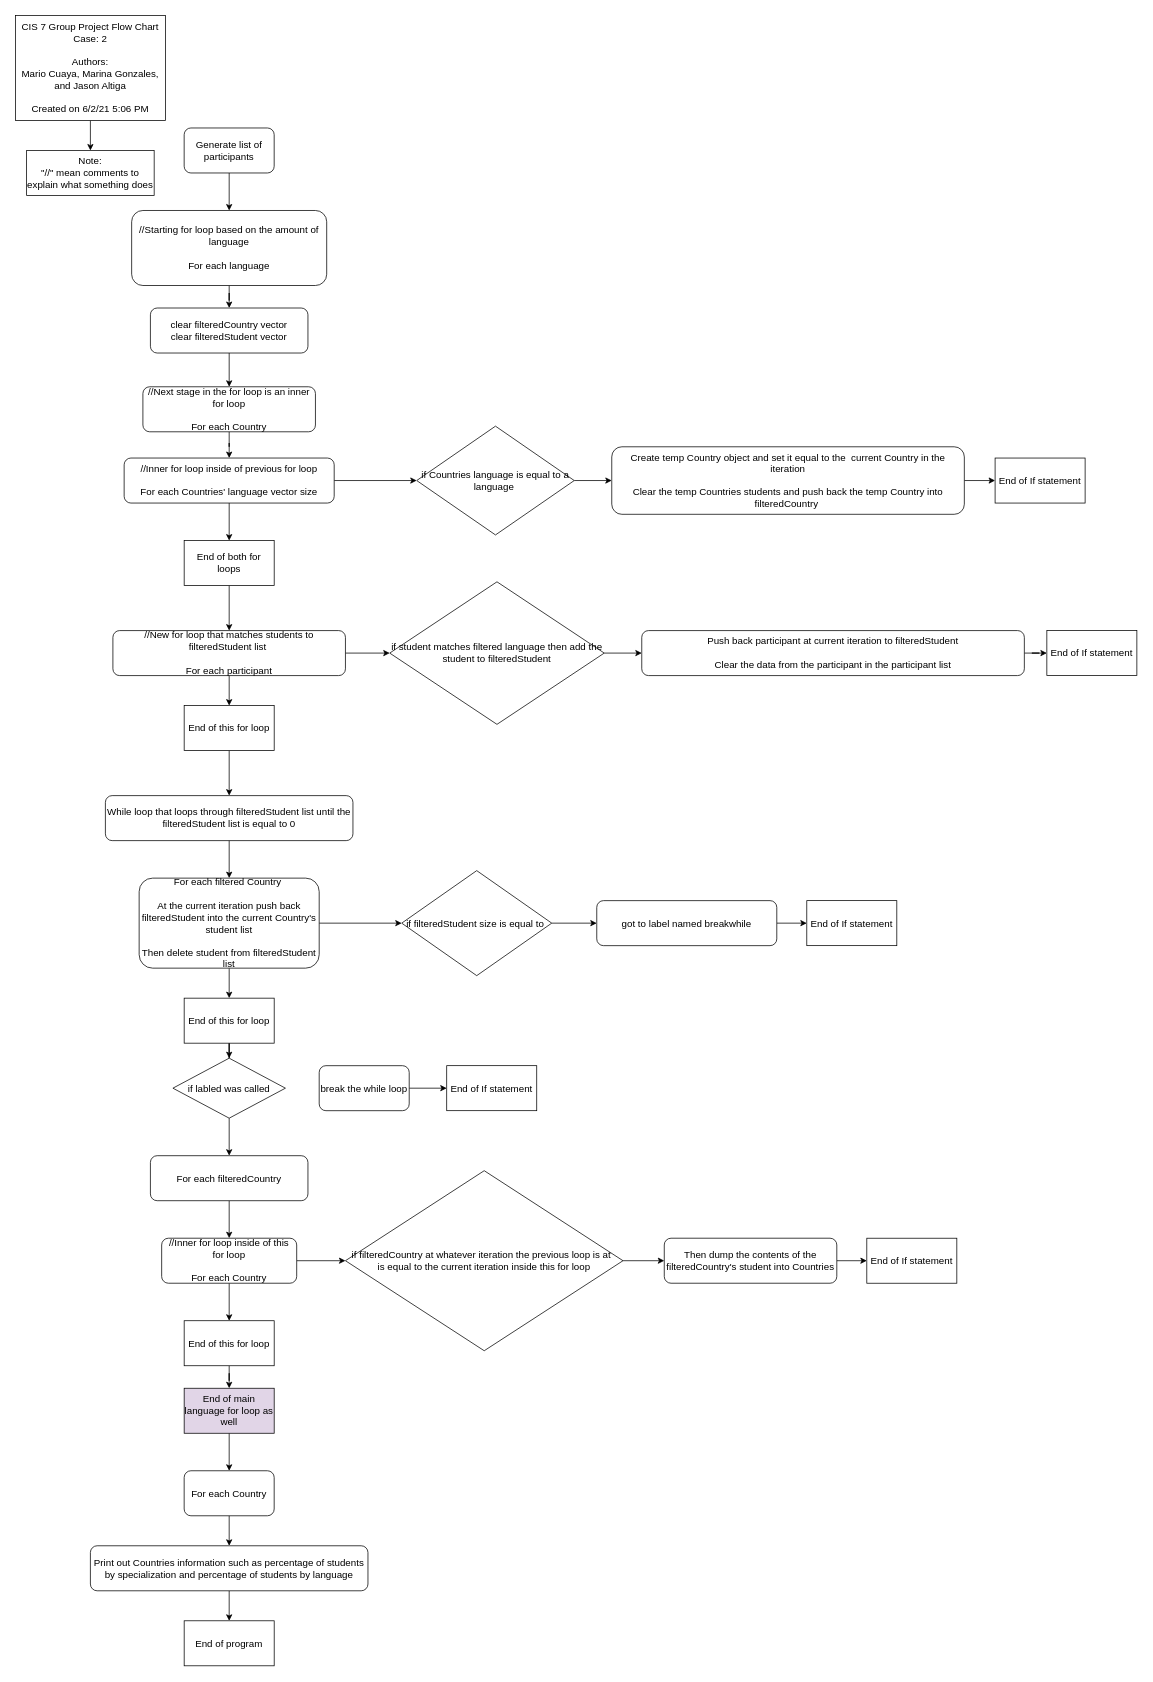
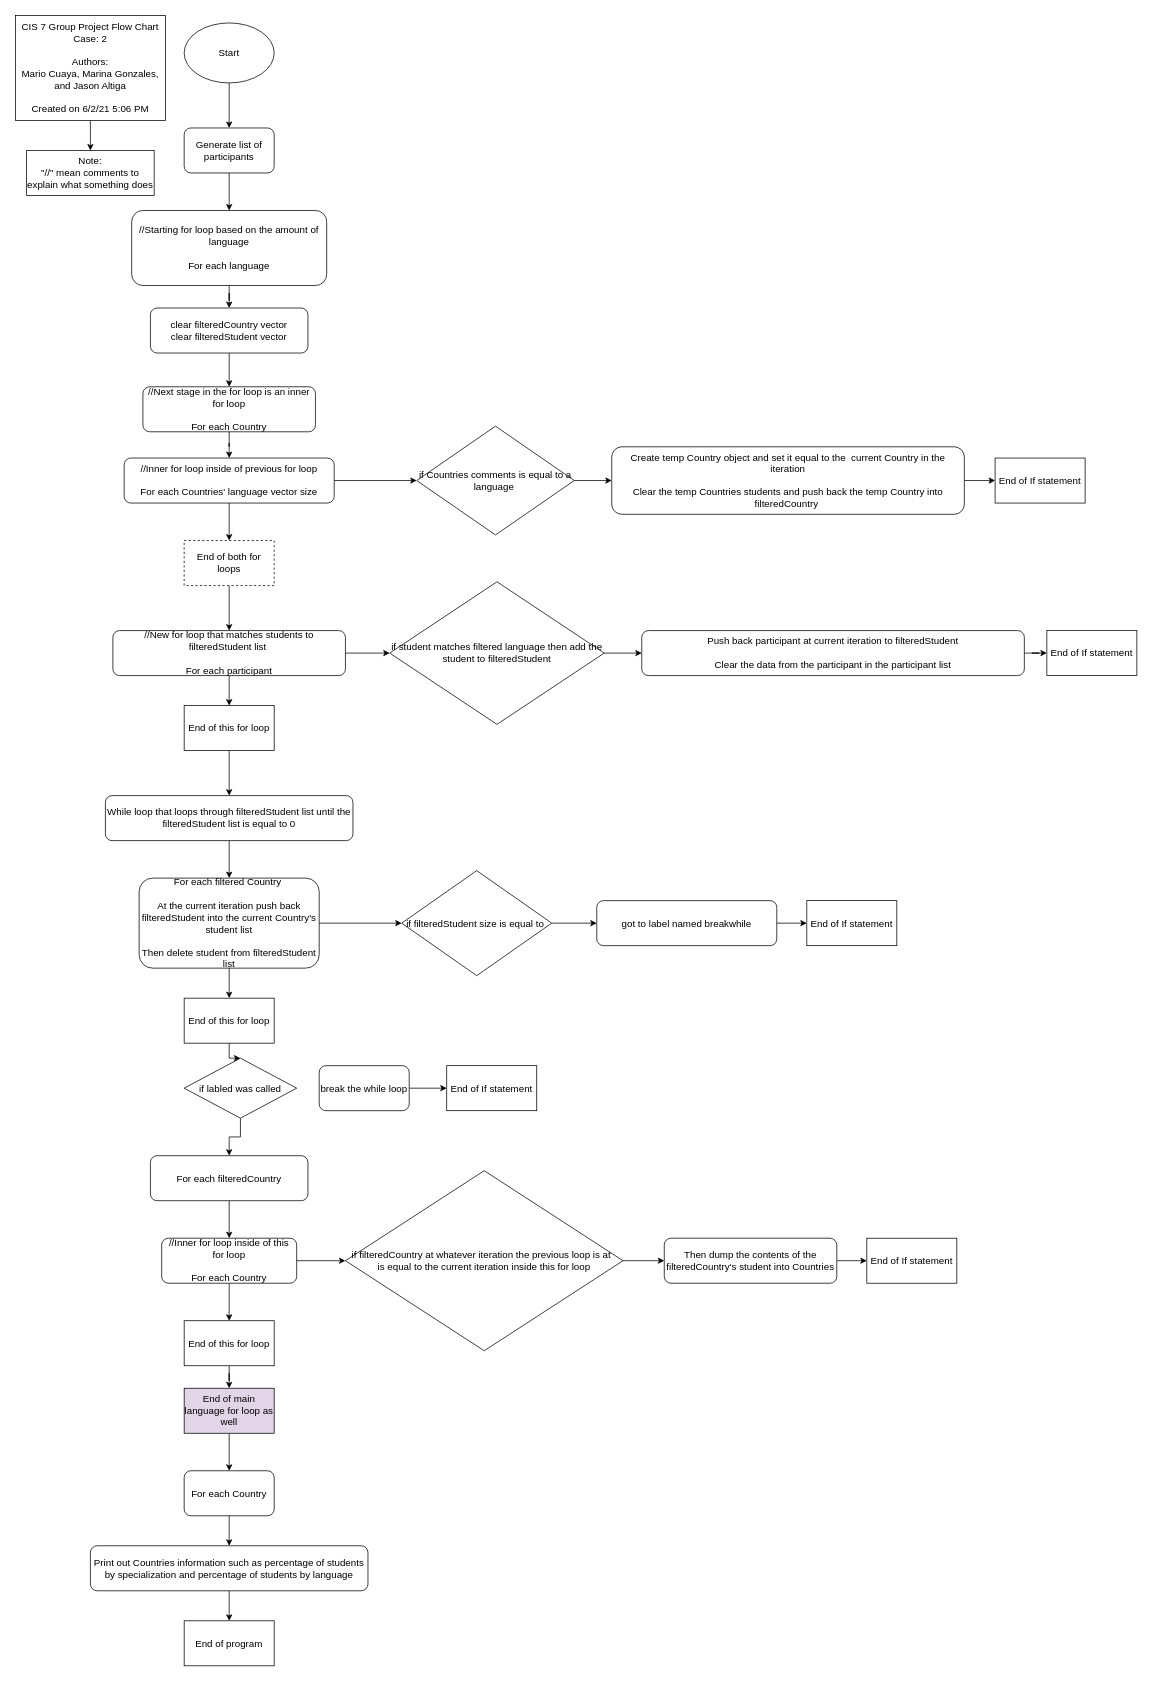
  <mxCell id="0" />
  <mxCell id="1" parent="0" />
+ <mxCell id="2" value="" style="edgeStyle=orthogonalEdgeStyle;rounded=0;orthogonalLoop=1;jettySize=auto;html=1;fontStyle=0;fontSize=13;" edge="1" parent="1" source="3" target="5"><mxGeometry relative="1" as="geometry" /></mxCell>
+ <mxCell id="3" value="Start" style="ellipse;whiteSpace=wrap;html=1;fontStyle=0;fontSize=13;" vertex="1" parent="1"><mxGeometry x="245" y="30" width="120" height="80" as="geometry" /></mxCell>
  <mxCell id="4" value="" style="edgeStyle=orthogonalEdgeStyle;rounded=0;orthogonalLoop=1;jettySize=auto;html=1;fontStyle=0;fontSize=13;" edge="1" parent="1" source="5" target="7"><mxGeometry relative="1" as="geometry" /></mxCell>
  <mxCell id="5" value="&lt;span style=&quot;font-size: 13px;&quot;&gt;Generate list of participants&lt;/span&gt;" style="rounded=1;whiteSpace=wrap;html=1;fontStyle=0;fontSize=13;" vertex="1" parent="1"><mxGeometry x="245" y="170" width="120" height="60" as="geometry" /></mxCell>
  <mxCell id="6" value="" style="edgeStyle=orthogonalEdgeStyle;rounded=0;orthogonalLoop=1;jettySize=auto;html=1;fontStyle=0;fontSize=13;" edge="1" parent="1" source="7" target="9"><mxGeometry relative="1" as="geometry" /></mxCell>
  <mxCell id="7" value="//Starting for loop based on the amount of language&lt;br style=&quot;font-size: 13px;&quot;&gt;&lt;br style=&quot;font-size: 13px;&quot;&gt;For each language" style="rounded=1;whiteSpace=wrap;html=1;fontStyle=0;fontSize=13;" vertex="1" parent="1"><mxGeometry x="175" y="280" width="260" height="100" as="geometry" /></mxCell>
  <mxCell id="8" value="" style="edgeStyle=orthogonalEdgeStyle;rounded=0;orthogonalLoop=1;jettySize=auto;html=1;fontStyle=0;fontSize=13;" edge="1" parent="1" source="9" target="11"><mxGeometry relative="1" as="geometry" /></mxCell>
  <mxCell id="9" value="clear&amp;nbsp;filteredCountry vector&lt;br style=&quot;font-size: 13px;&quot;&gt;clear&amp;nbsp;filteredStudent vector" style="rounded=1;whiteSpace=wrap;html=1;fontStyle=0;fontSize=13;" vertex="1" parent="1"><mxGeometry x="200" y="410" width="210" height="60" as="geometry" /></mxCell>
  <mxCell id="10" value="" style="edgeStyle=orthogonalEdgeStyle;rounded=0;orthogonalLoop=1;jettySize=auto;html=1;fontStyle=0;fontSize=13;" edge="1" parent="1" source="11" target="14"><mxGeometry relative="1" as="geometry" /></mxCell>
  <mxCell id="11" value="//Next stage in the for loop is an inner for loop&lt;br style=&quot;font-size: 13px;&quot;&gt;&lt;br style=&quot;font-size: 13px;&quot;&gt;For each Country" style="rounded=1;whiteSpace=wrap;html=1;fontStyle=0;fontSize=13;" vertex="1" parent="1"><mxGeometry x="190" y="515" width="230" height="60" as="geometry" /></mxCell>
  <mxCell id="12" value="" style="edgeStyle=orthogonalEdgeStyle;rounded=0;orthogonalLoop=1;jettySize=auto;html=1;fontStyle=0;fontSize=13;" edge="1" parent="1" source="14" target="16"><mxGeometry relative="1" as="geometry" /></mxCell>
  <mxCell id="13" value="" style="edgeStyle=orthogonalEdgeStyle;rounded=0;orthogonalLoop=1;jettySize=auto;html=1;fontStyle=0;fontSize=13;" edge="1" parent="1" source="14" target="20"><mxGeometry relative="1" as="geometry" /></mxCell>
  <mxCell id="14" value="//Inner for loop inside of previous for loop&lt;br style=&quot;font-size: 13px;&quot;&gt;&lt;br style=&quot;font-size: 13px;&quot;&gt;For each Countries' language vector size" style="rounded=1;whiteSpace=wrap;html=1;fontStyle=0;fontSize=13;" vertex="1" parent="1"><mxGeometry x="165" y="610" width="280" height="60" as="geometry" /></mxCell>
  <mxCell id="15" value="" style="edgeStyle=orthogonalEdgeStyle;rounded=0;orthogonalLoop=1;jettySize=auto;html=1;fontStyle=0;fontSize=13;" edge="1" parent="1" source="16" target="18"><mxGeometry relative="1" as="geometry" /></mxCell>
- <mxCell id="16" value="if Countries language is equal to a language&amp;nbsp;" style="rhombus;whiteSpace=wrap;html=1;fontStyle=0;fontSize=13;" vertex="1" parent="1"><mxGeometry x="555" y="567.5" width="210" height="145" as="geometry" /></mxCell>
+ <mxCell id="16" value="if Countries comments is equal to a language&amp;nbsp;" style="rhombus;whiteSpace=wrap;html=1;fontStyle=0;fontSize=13;" vertex="1" parent="1"><mxGeometry x="555" y="567.5" width="210" height="145" as="geometry" /></mxCell>
  <mxCell id="17" value="" style="edgeStyle=orthogonalEdgeStyle;rounded=0;orthogonalLoop=1;jettySize=auto;html=1;fontStyle=0;fontSize=13;" edge="1" parent="1" source="18" target="62"><mxGeometry relative="1" as="geometry" /></mxCell>
  <mxCell id="18" value="Create temp Country object and set it equal to the&amp;nbsp; current Country in the iteration&lt;br style=&quot;font-size: 13px;&quot;&gt;&lt;br style=&quot;font-size: 13px;&quot;&gt;Clear the temp Countries students and push back the temp Country into filteredCountry&amp;nbsp;" style="rounded=1;whiteSpace=wrap;html=1;fontStyle=0;fontSize=13;" vertex="1" parent="1"><mxGeometry x="815" y="595" width="470" height="90" as="geometry" /></mxCell>
  <mxCell id="19" value="" style="edgeStyle=orthogonalEdgeStyle;rounded=0;orthogonalLoop=1;jettySize=auto;html=1;fontStyle=0;fontSize=13;" edge="1" parent="1" source="20" target="23"><mxGeometry relative="1" as="geometry" /></mxCell>
- <mxCell id="20" value="End of both for loops" style="rounded=0;whiteSpace=wrap;html=1;fontStyle=0;fontSize=13;" vertex="1" parent="1"><mxGeometry x="245" y="720" width="120" height="60" as="geometry" /></mxCell>
+ <mxCell id="20" value="End of both for loops" style="rounded=0;whiteSpace=wrap;html=1;fontStyle=0;fontSize=13;dashed=1;" vertex="1" parent="1"><mxGeometry x="245" y="720" width="120" height="60" as="geometry" /></mxCell>
  <mxCell id="21" value="" style="edgeStyle=orthogonalEdgeStyle;rounded=0;orthogonalLoop=1;jettySize=auto;html=1;fontStyle=0;fontSize=13;" edge="1" parent="1" source="23" target="25"><mxGeometry relative="1" as="geometry" /></mxCell>
  <mxCell id="22" value="" style="edgeStyle=orthogonalEdgeStyle;rounded=0;orthogonalLoop=1;jettySize=auto;html=1;fontStyle=0;fontSize=13;" edge="1" parent="1" source="23" target="29"><mxGeometry relative="1" as="geometry" /></mxCell>
  <mxCell id="23" value="//New for loop that matches students to filteredStudent list&amp;nbsp;&lt;br style=&quot;font-size: 13px;&quot;&gt;&lt;br style=&quot;font-size: 13px;&quot;&gt;For each participant" style="rounded=1;whiteSpace=wrap;html=1;fontStyle=0;fontSize=13;" vertex="1" parent="1"><mxGeometry x="150" y="840" width="310" height="60" as="geometry" /></mxCell>
  <mxCell id="24" value="" style="edgeStyle=orthogonalEdgeStyle;rounded=0;orthogonalLoop=1;jettySize=auto;html=1;fontStyle=0;fontSize=13;" edge="1" parent="1" source="25" target="27"><mxGeometry relative="1" as="geometry" /></mxCell>
  <mxCell id="25" value="if student matches filtered language then add the student to filteredStudent" style="rhombus;whiteSpace=wrap;html=1;fontStyle=0;fontSize=13;" vertex="1" parent="1"><mxGeometry x="519" y="775" width="286" height="190" as="geometry" /></mxCell>
  <mxCell id="26" value="" style="edgeStyle=orthogonalEdgeStyle;rounded=0;orthogonalLoop=1;jettySize=auto;html=1;fontStyle=0;fontSize=13;" edge="1" parent="1" source="27" target="63"><mxGeometry relative="1" as="geometry" /></mxCell>
  <mxCell id="27" value="Push back participant at current iteration to filteredStudent&lt;br style=&quot;font-size: 13px;&quot;&gt;&lt;br style=&quot;font-size: 13px;&quot;&gt;Clear the data from the participant in the participant list" style="rounded=1;whiteSpace=wrap;html=1;fontStyle=0;fontSize=13;" vertex="1" parent="1"><mxGeometry x="855" y="840" width="510" height="60" as="geometry" /></mxCell>
  <mxCell id="28" value="" style="edgeStyle=orthogonalEdgeStyle;rounded=0;orthogonalLoop=1;jettySize=auto;html=1;fontStyle=0;fontSize=13;" edge="1" parent="1" source="29" target="31"><mxGeometry relative="1" as="geometry" /></mxCell>
  <mxCell id="29" value="End of this for loop" style="rounded=0;whiteSpace=wrap;html=1;fontStyle=0;fontSize=13;" vertex="1" parent="1"><mxGeometry x="245" y="940" width="120" height="60" as="geometry" /></mxCell>
  <mxCell id="30" value="" style="edgeStyle=orthogonalEdgeStyle;rounded=0;orthogonalLoop=1;jettySize=auto;html=1;fontStyle=0;fontSize=13;" edge="1" parent="1" source="31" target="34"><mxGeometry relative="1" as="geometry" /></mxCell>
  <mxCell id="31" value="While loop that loops through filteredStudent list until the filteredStudent list is equal to 0" style="rounded=1;whiteSpace=wrap;html=1;fontStyle=0;fontSize=13;" vertex="1" parent="1"><mxGeometry x="140" y="1060" width="330" height="60" as="geometry" /></mxCell>
  <mxCell id="32" value="" style="edgeStyle=orthogonalEdgeStyle;rounded=0;orthogonalLoop=1;jettySize=auto;html=1;fontStyle=0;fontSize=13;" edge="1" parent="1" source="34" target="36"><mxGeometry relative="1" as="geometry" /></mxCell>
  <mxCell id="33" value="" style="edgeStyle=orthogonalEdgeStyle;rounded=0;orthogonalLoop=1;jettySize=auto;html=1;fontStyle=0;fontSize=13;" edge="1" parent="1" source="34" target="40"><mxGeometry relative="1" as="geometry" /></mxCell>
  <mxCell id="34" value="For each filtered Country&amp;nbsp;&lt;br style=&quot;font-size: 13px;&quot;&gt;&lt;br style=&quot;font-size: 13px;&quot;&gt;At the current iteration push back filteredStudent into the current Country's student list&lt;br style=&quot;font-size: 13px;&quot;&gt;&lt;br style=&quot;font-size: 13px;&quot;&gt;Then delete student from filteredStudent list" style="rounded=1;whiteSpace=wrap;html=1;fontStyle=0;fontSize=13;" vertex="1" parent="1"><mxGeometry x="185" y="1170" width="240" height="120" as="geometry" /></mxCell>
  <mxCell id="35" value="" style="edgeStyle=orthogonalEdgeStyle;rounded=0;orthogonalLoop=1;jettySize=auto;html=1;fontStyle=0;fontSize=13;" edge="1" parent="1" source="36" target="38"><mxGeometry relative="1" as="geometry" /></mxCell>
  <mxCell id="36" value="if filteredStudent size is equal to&amp;nbsp;" style="rhombus;whiteSpace=wrap;html=1;fontStyle=0;fontSize=13;" vertex="1" parent="1"><mxGeometry x="535" y="1160" width="200" height="140" as="geometry" /></mxCell>
  <mxCell id="37" value="" style="edgeStyle=orthogonalEdgeStyle;rounded=0;orthogonalLoop=1;jettySize=auto;html=1;fontStyle=0;fontSize=13;" edge="1" parent="1" source="38" target="64"><mxGeometry relative="1" as="geometry" /></mxCell>
  <mxCell id="38" value="got to label named breakwhile" style="rounded=1;whiteSpace=wrap;html=1;fontStyle=0;fontSize=13;" vertex="1" parent="1"><mxGeometry x="795" y="1200" width="240" height="60" as="geometry" /></mxCell>
  <mxCell id="39" value="" style="edgeStyle=orthogonalEdgeStyle;rounded=0;orthogonalLoop=1;jettySize=auto;html=1;fontStyle=0;fontSize=13;" edge="1" parent="1" source="40" target="42"><mxGeometry relative="1" as="geometry" /></mxCell>
  <mxCell id="40" value="End of this for loop" style="rounded=0;whiteSpace=wrap;html=1;fontStyle=0;fontSize=13;" vertex="1" parent="1"><mxGeometry x="245" y="1330" width="120" height="60" as="geometry" /></mxCell>
  <mxCell id="41" value="" style="edgeStyle=orthogonalEdgeStyle;rounded=0;orthogonalLoop=1;jettySize=auto;html=1;fontStyle=0;fontSize=13;" edge="1" parent="1" source="42" target="46"><mxGeometry relative="1" as="geometry" /></mxCell>
- <mxCell id="42" value="if labled was called" style="rhombus;whiteSpace=wrap;html=1;fontStyle=0;fontSize=13;" vertex="1" parent="1"><mxGeometry x="230" y="1410" width="150" height="80" as="geometry" /></mxCell>
+ <mxCell id="42" value="if labled was called" style="rhombus;whiteSpace=wrap;html=1;fontStyle=0;fontSize=13;" vertex="1" parent="1"><mxGeometry x="245" y="1410" width="150" height="80" as="geometry" /></mxCell>
  <mxCell id="43" value="" style="edgeStyle=orthogonalEdgeStyle;rounded=0;orthogonalLoop=1;jettySize=auto;html=1;fontStyle=0;fontSize=13;" edge="1" parent="1" source="44" target="65"><mxGeometry relative="1" as="geometry" /></mxCell>
  <mxCell id="44" value="break the while loop" style="rounded=1;whiteSpace=wrap;html=1;fontStyle=0;fontSize=13;" vertex="1" parent="1"><mxGeometry x="425" y="1420" width="120" height="60" as="geometry" /></mxCell>
  <mxCell id="45" value="" style="edgeStyle=orthogonalEdgeStyle;rounded=0;orthogonalLoop=1;jettySize=auto;html=1;fontStyle=0;fontSize=13;" edge="1" parent="1" source="46" target="49"><mxGeometry relative="1" as="geometry" /></mxCell>
  <mxCell id="46" value="For each filteredCountry" style="rounded=1;whiteSpace=wrap;html=1;fontStyle=0;fontSize=13;" vertex="1" parent="1"><mxGeometry x="200" y="1540" width="210" height="60" as="geometry" /></mxCell>
  <mxCell id="47" value="" style="edgeStyle=orthogonalEdgeStyle;rounded=0;orthogonalLoop=1;jettySize=auto;html=1;fontStyle=0;fontSize=13;" edge="1" parent="1" source="49" target="51"><mxGeometry relative="1" as="geometry" /></mxCell>
  <mxCell id="48" value="" style="edgeStyle=orthogonalEdgeStyle;rounded=0;orthogonalLoop=1;jettySize=auto;html=1;fontStyle=0;fontSize=13;" edge="1" parent="1" source="49" target="55"><mxGeometry relative="1" as="geometry" /></mxCell>
  <mxCell id="49" value="//Inner for loop inside of this for loop&lt;br style=&quot;font-size: 13px;&quot;&gt;&lt;br style=&quot;font-size: 13px;&quot;&gt;For each Country" style="rounded=1;whiteSpace=wrap;html=1;fontStyle=0;fontSize=13;" vertex="1" parent="1"><mxGeometry x="215" y="1650" width="180" height="60" as="geometry" /></mxCell>
  <mxCell id="50" value="" style="edgeStyle=orthogonalEdgeStyle;rounded=0;orthogonalLoop=1;jettySize=auto;html=1;fontStyle=0;fontSize=13;" edge="1" parent="1" source="51" target="53"><mxGeometry relative="1" as="geometry" /></mxCell>
  <mxCell id="51" value="&lt;font style=&quot;font-size: 13px;&quot;&gt;if filteredCountry at whatever iteration the previous loop is at&amp;nbsp;&amp;nbsp;&lt;br style=&quot;font-size: 13px;&quot;&gt;is equal to the current iteration inside this for loop&lt;/font&gt;" style="rhombus;whiteSpace=wrap;html=1;fontStyle=0;fontSize=13;" vertex="1" parent="1"><mxGeometry x="460" y="1560" width="370" height="240" as="geometry" /></mxCell>
  <mxCell id="52" value="" style="edgeStyle=orthogonalEdgeStyle;rounded=0;orthogonalLoop=1;jettySize=auto;html=1;fontStyle=0;fontSize=13;" edge="1" parent="1" source="53" target="66"><mxGeometry relative="1" as="geometry" /></mxCell>
  <mxCell id="53" value="Then dump the contents of the filteredCountry's student into Countries" style="rounded=1;whiteSpace=wrap;html=1;fontStyle=0;fontSize=13;" vertex="1" parent="1"><mxGeometry x="885" y="1650" width="230" height="60" as="geometry" /></mxCell>
  <mxCell id="54" value="" style="edgeStyle=orthogonalEdgeStyle;rounded=0;orthogonalLoop=1;jettySize=auto;html=1;fontStyle=0;fontSize=13;" edge="1" parent="1" source="55" target="57"><mxGeometry relative="1" as="geometry" /></mxCell>
  <mxCell id="55" value="End of this for loop" style="rounded=0;whiteSpace=wrap;html=1;fontStyle=0;fontSize=13;" vertex="1" parent="1"><mxGeometry x="245" y="1760" width="120" height="60" as="geometry" /></mxCell>
  <mxCell id="56" value="" style="edgeStyle=orthogonalEdgeStyle;rounded=0;orthogonalLoop=1;jettySize=auto;html=1;fontStyle=0;fontSize=13;" edge="1" parent="1" source="57" target="59"><mxGeometry relative="1" as="geometry" /></mxCell>
  <mxCell id="57" value="End of main language for loop as well" style="rounded=0;whiteSpace=wrap;html=1;fontStyle=0;fontSize=13;fillColor=#e1d5e7;" vertex="1" parent="1"><mxGeometry x="245" y="1850" width="120" height="60" as="geometry" /></mxCell>
  <mxCell id="58" value="" style="edgeStyle=orthogonalEdgeStyle;rounded=0;orthogonalLoop=1;jettySize=auto;html=1;fontStyle=0;fontSize=13;" edge="1" parent="1" source="59" target="61"><mxGeometry relative="1" as="geometry" /></mxCell>
  <mxCell id="59" value="For each Country" style="rounded=1;whiteSpace=wrap;html=1;fontStyle=0;fontSize=13;" vertex="1" parent="1"><mxGeometry x="245" y="1960" width="120" height="60" as="geometry" /></mxCell>
  <mxCell id="60" value="" style="edgeStyle=orthogonalEdgeStyle;rounded=0;orthogonalLoop=1;jettySize=auto;html=1;fontStyle=0;fontSize=13;" edge="1" parent="1" source="61" target="67"><mxGeometry relative="1" as="geometry" /></mxCell>
  <mxCell id="61" value="Print out Countries information such as percentage of students by specialization and percentage of students by language" style="rounded=1;whiteSpace=wrap;html=1;fontStyle=0;fontSize=13;" vertex="1" parent="1"><mxGeometry x="120" y="2060" width="370" height="60" as="geometry" /></mxCell>
  <mxCell id="62" value="End of If statement" style="rounded=0;whiteSpace=wrap;html=1;fontStyle=0;fontSize=13;" vertex="1" parent="1"><mxGeometry x="1326" y="610" width="120" height="60" as="geometry" /></mxCell>
  <mxCell id="63" value="End of If statement" style="rounded=0;whiteSpace=wrap;html=1;fontStyle=0;fontSize=13;" vertex="1" parent="1"><mxGeometry x="1395" y="840" width="120" height="60" as="geometry" /></mxCell>
  <mxCell id="64" value="End of If statement" style="rounded=0;whiteSpace=wrap;html=1;fontStyle=0;fontSize=13;" vertex="1" parent="1"><mxGeometry x="1075" y="1200" width="120" height="60" as="geometry" /></mxCell>
  <mxCell id="65" value="End of If statement" style="rounded=0;whiteSpace=wrap;html=1;fontStyle=0;fontSize=13;" vertex="1" parent="1"><mxGeometry x="595" y="1420" width="120" height="60" as="geometry" /></mxCell>
  <mxCell id="66" value="End of If statement" style="rounded=0;whiteSpace=wrap;html=1;fontStyle=0;fontSize=13;" vertex="1" parent="1"><mxGeometry x="1155" y="1650" width="120" height="60" as="geometry" /></mxCell>
  <mxCell id="67" value="End of program" style="rounded=0;whiteSpace=wrap;html=1;fontStyle=0;fontSize=13;" vertex="1" parent="1"><mxGeometry x="245" y="2160" width="120" height="60" as="geometry" /></mxCell>
  <mxCell id="68" value="" style="edgeStyle=orthogonalEdgeStyle;rounded=0;orthogonalLoop=1;jettySize=auto;html=1;fontStyle=0;fontSize=13;" edge="1" parent="1" source="69" target="70"><mxGeometry relative="1" as="geometry" /></mxCell>
  <mxCell id="69" value="CIS 7 Group Project Flow Chart&lt;br style=&quot;font-size: 13px;&quot;&gt;Case: 2&lt;br style=&quot;font-size: 13px;&quot;&gt;&lt;br style=&quot;font-size: 13px;&quot;&gt;Authors:&lt;br style=&quot;font-size: 13px;&quot;&gt;Mario Cuaya, Marina Gonzales, and Jason Altiga&lt;br style=&quot;font-size: 13px;&quot;&gt;&lt;br style=&quot;font-size: 13px;&quot;&gt;Created on 6/2/21 5:06 PM" style="rounded=0;whiteSpace=wrap;html=1;fontStyle=0;fontSize=13;" vertex="1" parent="1"><mxGeometry x="20" y="20" width="200" height="140" as="geometry" /></mxCell>
  <mxCell id="70" value="Note:&lt;br style=&quot;font-size: 13px;&quot;&gt;&quot;//&quot; mean comments to explain what something does" style="rounded=0;whiteSpace=wrap;html=1;fontStyle=0;fontSize=13;" vertex="1" parent="1"><mxGeometry x="35" y="200" width="170" height="60" as="geometry" /></mxCell>
